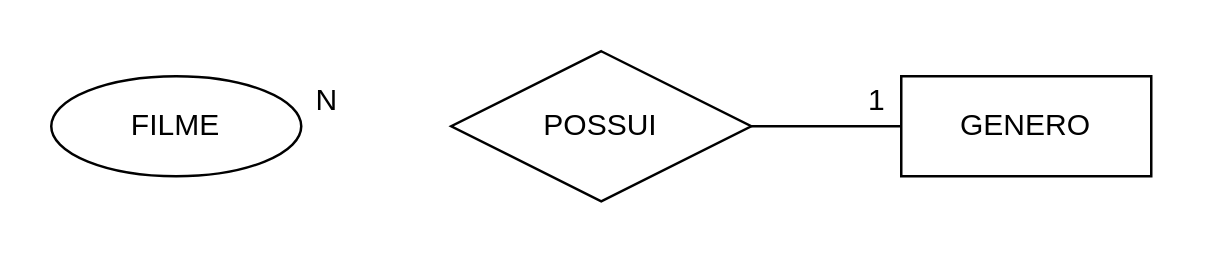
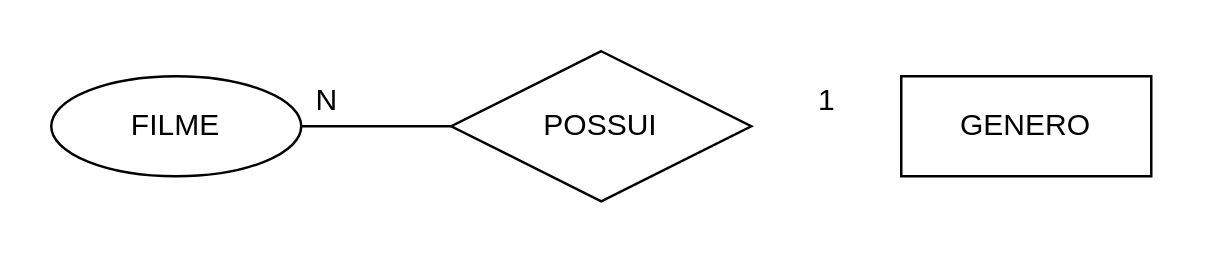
  <mxCell id="0" />
  <mxCell id="1" parent="0" />
- <mxCell id="2" style="edgeStyle=orthogonalEdgeStyle;rounded=0;orthogonalLoop=1;jettySize=auto;html=1;endArrow=none;endFill=0;" edge="1" parent="1" source="3" target="6"><mxGeometry relative="1" as="geometry" /></mxCell>
  <mxCell id="3" value="POSSUI" style="shape=rhombus;perimeter=rhombusPerimeter;whiteSpace=wrap;html=1;align=center;" vertex="1" parent="1"><mxGeometry x="180" y="20" width="120" height="60" as="geometry" /></mxCell>
+ <mxCell id="4" style="edgeStyle=orthogonalEdgeStyle;rounded=0;orthogonalLoop=1;jettySize=auto;html=1;entryX=0;entryY=0.5;entryDx=0;entryDy=0;endArrow=none;endFill=0;" edge="1" parent="1" source="5" target="3"><mxGeometry relative="1" as="geometry" /></mxCell>
  <mxCell id="5" value="FILME" style="ellipse;whiteSpace=wrap;html=1;align=center;" vertex="1" parent="1"><mxGeometry x="20" y="30" width="100" height="40" as="geometry" /></mxCell>
  <mxCell id="6" value="GENERO" style="whiteSpace=wrap;html=1;align=center;" vertex="1" parent="1"><mxGeometry x="360" y="30" width="100" height="40" as="geometry" /></mxCell>
- <mxCell id="7" value="1" style="text;html=1;align=center;verticalAlign=middle;resizable=0;points=[];autosize=1;strokeColor=none;" vertex="1" parent="1"><mxGeometry x="340" y="30" width="20" height="20" as="geometry" /></mxCell>
+ <mxCell id="7" value="1" style="text;html=1;align=center;verticalAlign=middle;resizable=0;points=[];autosize=1;strokeColor=none;" vertex="1" parent="1"><mxGeometry x="320" y="30" width="20" height="20" as="geometry" /></mxCell>
  <mxCell id="8" value="N" style="text;html=1;align=center;verticalAlign=middle;resizable=0;points=[];autosize=1;strokeColor=none;" vertex="1" parent="1"><mxGeometry x="120" y="30" width="20" height="20" as="geometry" /></mxCell>
